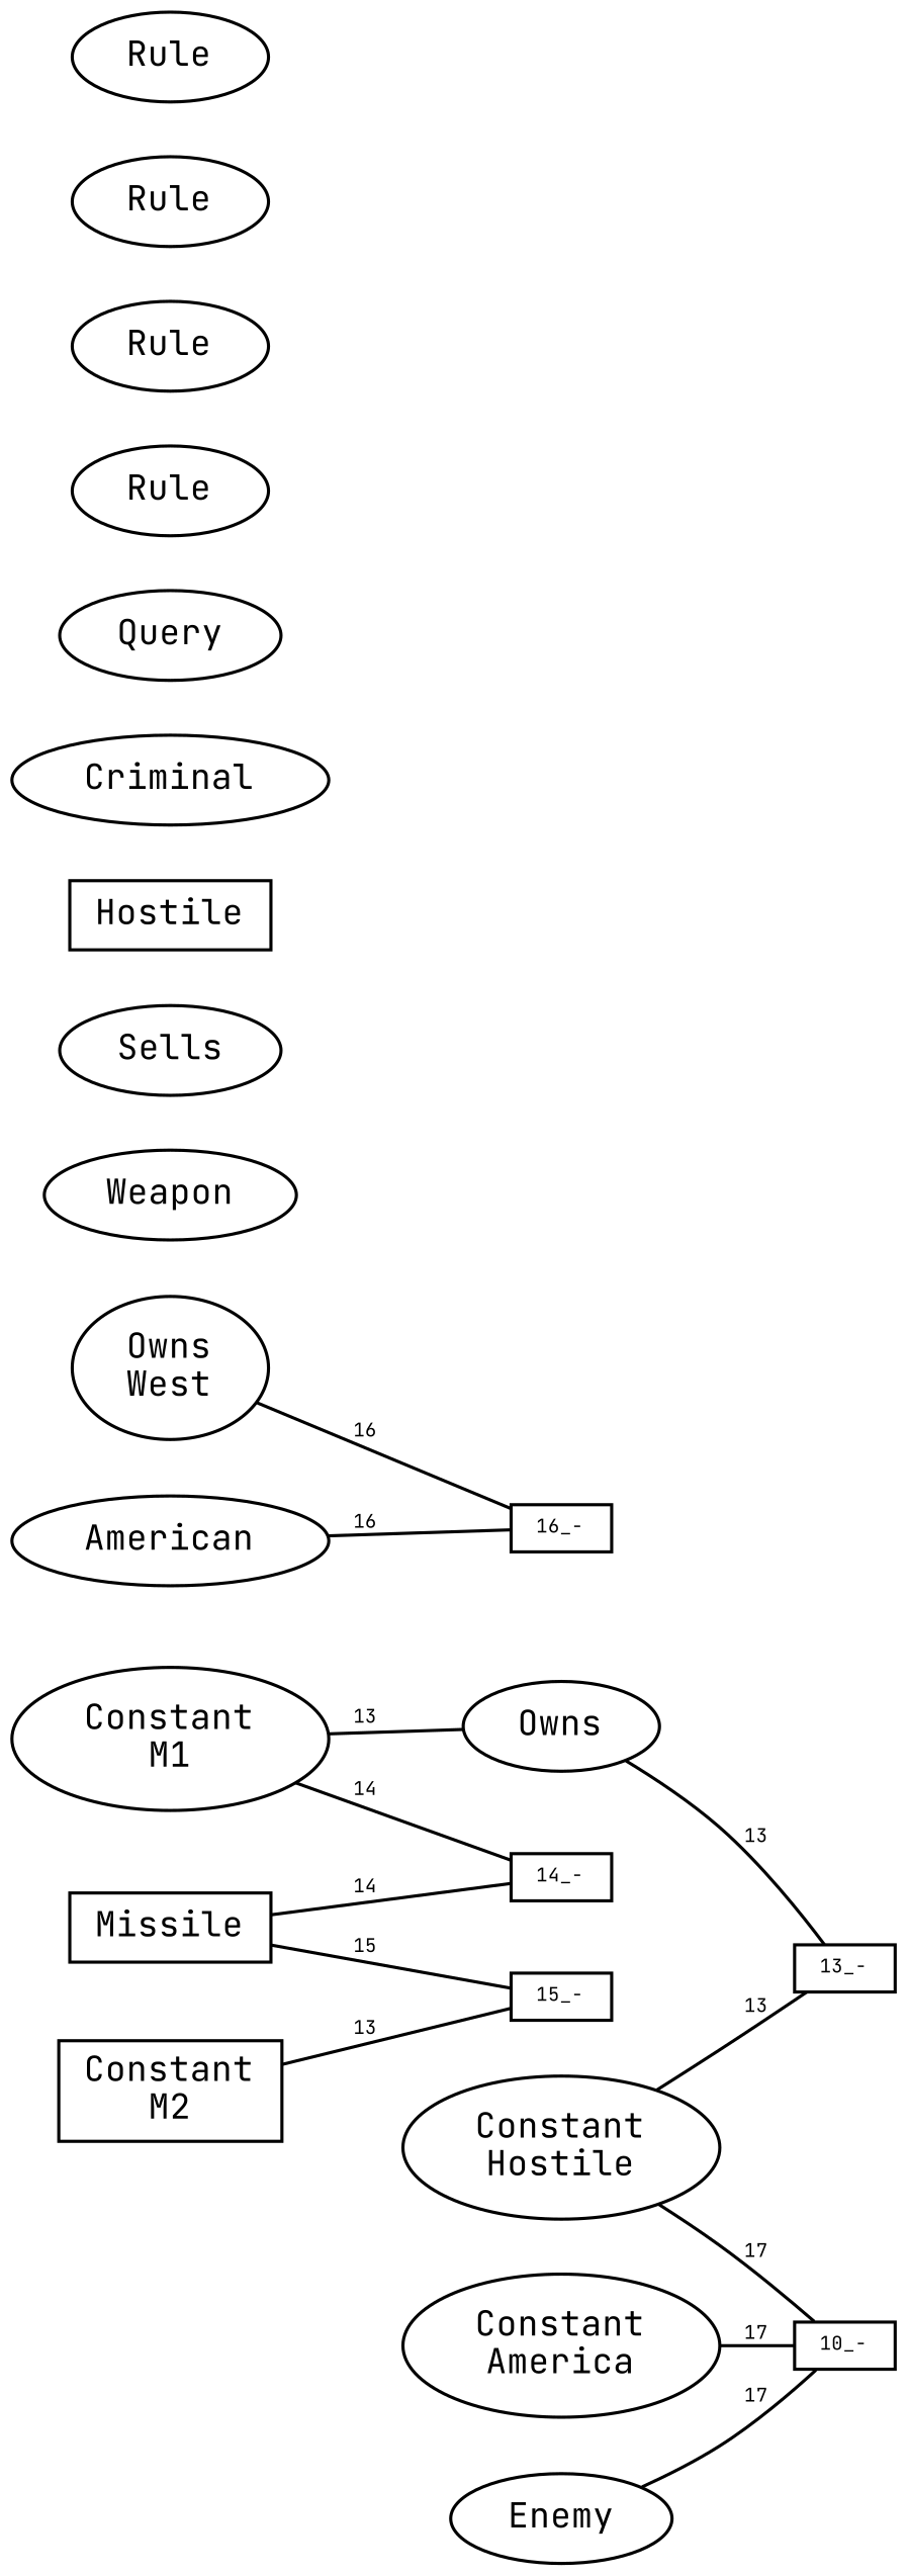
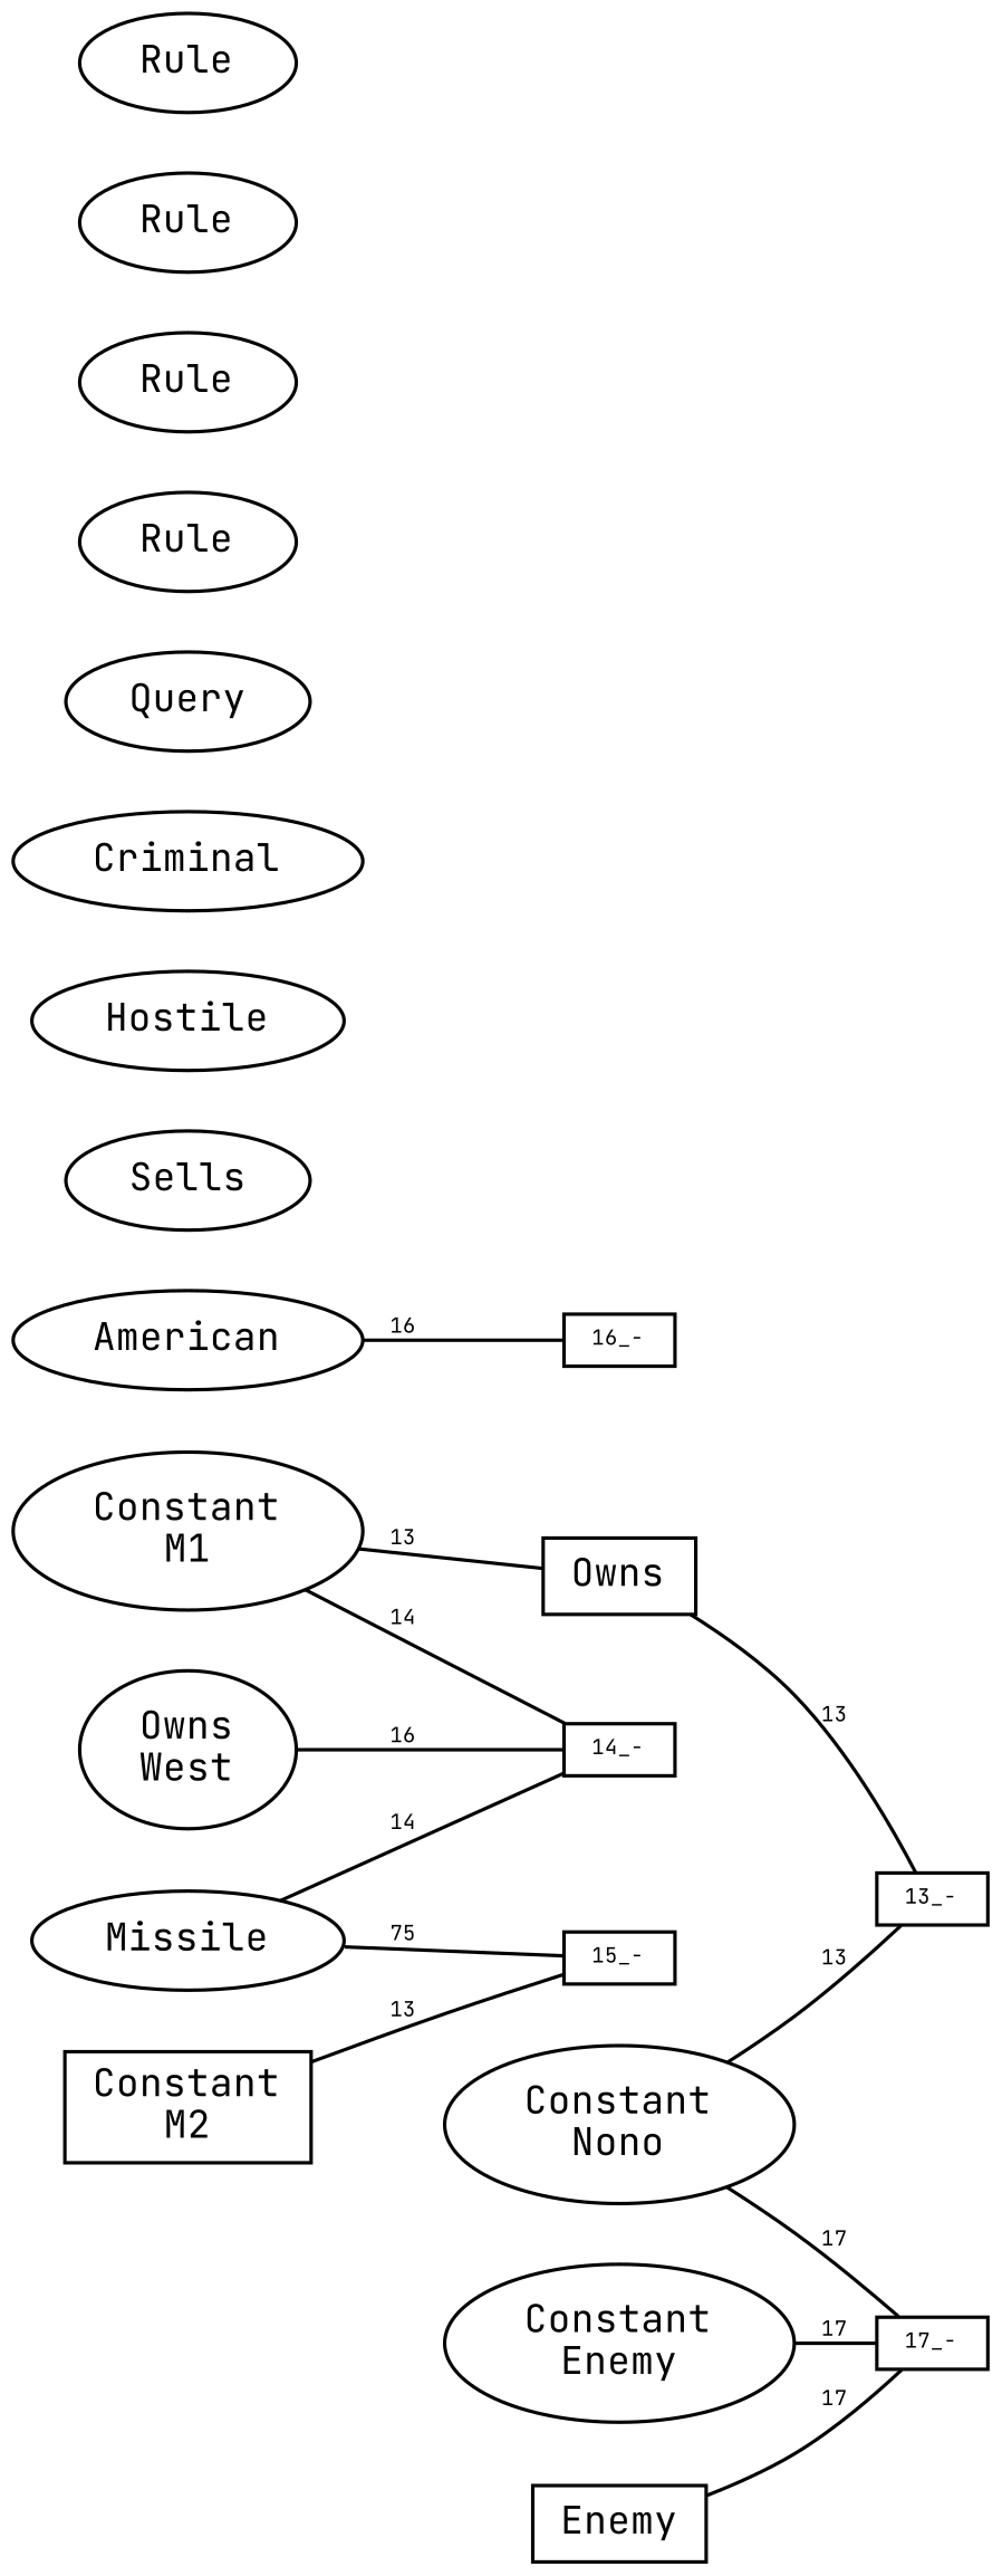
  digraph {
    fontname="JetBrains Mono"
    rankdir=LR
    ranksep=0.05
    node [fontname="JetBrains Mono" fontsize=11 shape=ellipse]
    edge [arrowhead=none arrowsize=.5 fontname="JetBrains Mono" fontsize=6]
    n1 [height=.3 label="Constant\nM1" width=.3]
    "14_-" [fontsize=6 height=.1 shape=box width=.1]
-   n3 [height=.3 label=Owns width=.3]
+   n3 [height=.3 label=Owns shape=box width=.3]
    "13_-" [fontsize=6 height=.1 shape=box width=.1]
    n5 [height=.3 label="Constant\nM2" shape=box width=.3]
    "15_-" [fontsize=6 height=.1 shape=box width=.1]
-   n7 [height=.3 label="Constant\nHostile" width=.3]
-   "17_-" [fontsize=6 height=.1 shape=box width=.1 label="10_-"]
-   n9 [height=.3 label="Constant\nAmerica" width=.3]
+   n7 [height=.3 label="Constant\nNono" width=.3]
+   "17_-" [fontsize=6 height=.1 shape=box width=.1]
+   n9 [height=.3 label="Constant\nEnemy" width=.3]
    n10 [height=.3 label="Owns\nWest" width=.3]
    "16_-" [fontsize=6 height=.1 shape=box width=.1]
    n12 [height=.3 label=American width=.3]
-   n13 [height=.3 label=Weapon width=.3]
    n14 [height=.3 label=Sells width=.3]
-   n15 [height=.3 label=Hostile shape=box width=.3]
+   n15 [height=.3 label=Hostile width=.3]
    n16 [height=.3 label=Criminal width=.3]
-   n17 [height=.3 label=Missile shape=box width=.3]
-   n18 [height=.3 label=Enemy width=.3]
+   n17 [height=.3 label=Missile width=.3]
+   n18 [height=.3 label=Enemy shape=box width=.3]
    n19 [height=.3 label=Query width=.3]
    n20 [height=.3 label=Rule width=.3]
    n21 [height=.3 label=Rule width=.3]
    n22 [height=.3 label=Rule width=.3]
    n23 [height=.3 label=Rule width=.3]
    n1 -> "14_-" [label=14]
    n1 -> n3 [label=13]
    n3 -> "13_-" [label=13]
    n5 -> "15_-" [label=13]
    n7 -> "13_-" [label=13]
    n7 -> "17_-" [label=17]
    n9 -> "17_-" [label=17]
-   n10 -> "16_-" [label=16]
+   n10 -> "14_-" [label=16]
    n12 -> "16_-" [label=16]
    n17 -> "14_-" [label=14]
-   n17 -> "15_-" [label=15]
+   n17 -> "15_-" [label=75]
    n18 -> "17_-" [label=17]
  }
